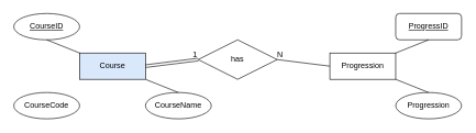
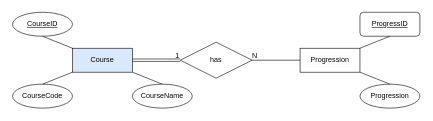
  <mxCell id="0" />
  <mxCell id="1" parent="0" />
  <mxCell id="2" value="Course" style="whiteSpace=wrap;html=1;align=center;fillColor=#dae8fc;" vertex="1" parent="1"><mxGeometry x="120" y="80" width="100" height="40" as="geometry" /></mxCell>
  <mxCell id="3" value="Progression" style="whiteSpace=wrap;html=1;align=center;" vertex="1" parent="1"><mxGeometry x="500" y="80" width="100" height="40" as="geometry" /></mxCell>
- <mxCell id="4" value="has" style="shape=rhombus;perimeter=rhombusPerimeter;whiteSpace=wrap;html=1;align=center;" vertex="1" parent="1"><mxGeometry x="300" y="60" width="120" height="60" as="geometry" /></mxCell>
+ <mxCell id="4" value="has" style="shape=rhombus;perimeter=rhombusPerimeter;whiteSpace=wrap;html=1;align=center;" vertex="1" parent="1"><mxGeometry x="300" y="70" width="120" height="60" as="geometry" /></mxCell>
  <mxCell id="5" value="" style="shape=link;html=1;rounded=0;entryX=0;entryY=0.5;entryDx=0;entryDy=0;exitX=1;exitY=0.5;exitDx=0;exitDy=0;" edge="1" parent="1" source="2" target="4"><mxGeometry relative="1" as="geometry"><mxPoint x="160" y="190" as="sourcePoint" /><mxPoint x="320" y="190" as="targetPoint" /></mxGeometry></mxCell>
  <mxCell id="6" value="1" style="resizable=0;html=1;whiteSpace=wrap;align=right;verticalAlign=bottom;" connectable="0" vertex="1" parent="5"><mxGeometry x="1" relative="1" as="geometry" /></mxCell>
  <mxCell id="7" value="" style="endArrow=none;html=1;rounded=0;entryX=1;entryY=0.5;entryDx=0;entryDy=0;exitX=0;exitY=0.5;exitDx=0;exitDy=0;" edge="1" parent="1" source="3" target="4"><mxGeometry relative="1" as="geometry"><mxPoint x="390" y="180" as="sourcePoint" /><mxPoint x="550" y="180" as="targetPoint" /></mxGeometry></mxCell>
  <mxCell id="8" value="N" style="resizable=0;html=1;whiteSpace=wrap;align=right;verticalAlign=bottom;" connectable="0" vertex="1" parent="7"><mxGeometry x="1" relative="1" as="geometry"><mxPoint x="10" as="offset" /></mxGeometry></mxCell>
  <mxCell id="9" value="ProgressID" style="whiteSpace=wrap;html=1;align=center;fontStyle=4;rounded=1;" vertex="1" parent="1"><mxGeometry x="600" y="20" width="100" height="40" as="geometry" /></mxCell>
  <mxCell id="10" value="Progression" style="ellipse;whiteSpace=wrap;html=1;align=center;" vertex="1" parent="1"><mxGeometry x="600" y="140" width="100" height="40" as="geometry" /></mxCell>
  <mxCell id="11" value="CourseID" style="ellipse;whiteSpace=wrap;html=1;align=center;fontStyle=4;" vertex="1" parent="1"><mxGeometry x="20" y="20" width="100" height="40" as="geometry" /></mxCell>
  <mxCell id="12" value="CourseCode" style="ellipse;whiteSpace=wrap;html=1;align=center;" vertex="1" parent="1"><mxGeometry x="20" y="140" width="100" height="40" as="geometry" /></mxCell>
  <mxCell id="13" value="CourseName" style="ellipse;whiteSpace=wrap;html=1;align=center;" vertex="1" parent="1"><mxGeometry x="220" y="140" width="100" height="40" as="geometry" /></mxCell>
+ <mxCell id="14" value="" style="endArrow=none;html=1;rounded=0;exitX=0.5;exitY=0;exitDx=0;exitDy=0;entryX=0;entryY=1;entryDx=0;entryDy=0;" edge="1" parent="1" source="12" target="2"><mxGeometry relative="1" as="geometry"><mxPoint x="50" y="230" as="sourcePoint" /><mxPoint x="210" y="230" as="targetPoint" /></mxGeometry></mxCell>
  <mxCell id="15" value="" style="endArrow=none;html=1;rounded=0;exitX=0.5;exitY=1;exitDx=0;exitDy=0;entryX=0;entryY=0;entryDx=0;entryDy=0;" edge="1" parent="1" source="11" target="2"><mxGeometry relative="1" as="geometry"><mxPoint x="130" y="-20" as="sourcePoint" /><mxPoint x="290" y="-20" as="targetPoint" /></mxGeometry></mxCell>
  <mxCell id="16" value="" style="endArrow=none;html=1;rounded=0;exitX=1;exitY=1;exitDx=0;exitDy=0;entryX=0.5;entryY=0;entryDx=0;entryDy=0;" edge="1" parent="1" source="2" target="13"><mxGeometry relative="1" as="geometry"><mxPoint x="260" y="250" as="sourcePoint" /><mxPoint x="420" y="250" as="targetPoint" /></mxGeometry></mxCell>
  <mxCell id="17" value="" style="endArrow=none;html=1;rounded=0;exitX=1;exitY=1;exitDx=0;exitDy=0;entryX=0.5;entryY=0;entryDx=0;entryDy=0;" edge="1" parent="1" source="3" target="10"><mxGeometry relative="1" as="geometry"><mxPoint x="480" y="270" as="sourcePoint" /><mxPoint x="640" y="270" as="targetPoint" /></mxGeometry></mxCell>
  <mxCell id="18" value="" style="endArrow=none;html=1;rounded=0;exitX=1;exitY=0;exitDx=0;exitDy=0;entryX=0.5;entryY=1;entryDx=0;entryDy=0;" edge="1" parent="1" source="3" target="9"><mxGeometry relative="1" as="geometry"><mxPoint x="570" y="270" as="sourcePoint" /><mxPoint x="730" y="270" as="targetPoint" /></mxGeometry></mxCell>
